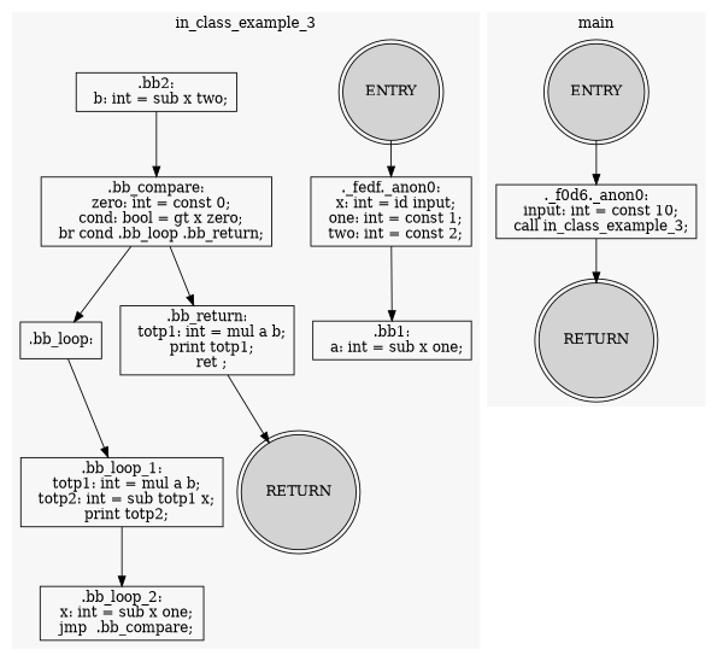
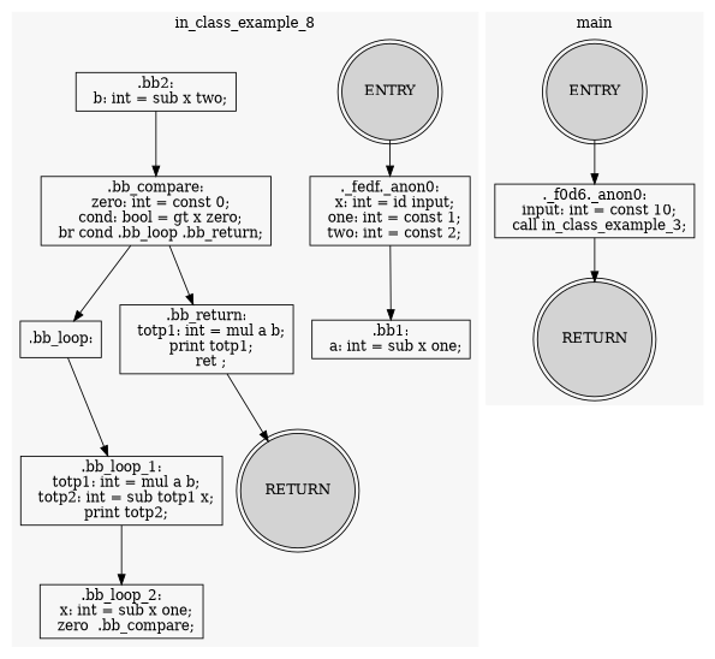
  digraph {
    node [shape=box]
    n1 [fillcolor=lightgray label=ENTRY shape=doublecircle style=filled]
    n2 [label="._fedf._anon0:\n  x: int = id input;\n  one: int = const 1;\n  two: int = const 2;"]
    n3 [label=".bb1:\n  a: int = sub x one;"]
    n4 [label=".bb2:\n  b: int = sub x two;"]
    n5 [label=".bb_compare:\n  zero: int = const 0;\n  cond: bool = gt x zero;\n  br cond .bb_loop .bb_return;"]
    n6 [label=".bb_loop:"]
    n7 [label=".bb_return:\n  totp1: int = mul a b;\n  print totp1;\n  ret ;"]
    n8 [label=".bb_loop_1:\n  totp1: int = mul a b;\n  totp2: int = sub totp1 x;\n  print totp2;"]
-   n9 [label=".bb_loop_2:\n  x: int = sub x one;\n  jmp  .bb_compare;"]
+   n9 [label=".bb_loop_2:\n  x: int = sub x one;\n  zero  .bb_compare;"]
    n10 [fillcolor=lightgray label=RETURN shape=doublecircle style=filled]
    n11 [fillcolor=lightgray label=ENTRY shape=doublecircle style=filled]
    n12 [label="._f0d6._anon0:\n  input: int = const 10;\n  call in_class_example_3;"]
    n13 [fillcolor=lightgray label=RETURN shape=doublecircle style=filled]
    subgraph cluster_1 {
      color="#f7f7f7"
-     label=in_class_example_3
+     label=in_class_example_8
      rankdir=TB
      style=filled
      n1
      n2
      n3
      n4
      n5
      n6
      n7
      n8
      n9
      n10
    }
    subgraph cluster_2 {
      color="#f7f7f7"
      label=main
      rankdir=TB
      style=filled
      n11
      n12
      n13
    }
    n1 -> n2
    n2 -> n3
    n4 -> n5
    n5 -> n6
    n5 -> n7
    n6 -> n8
    n7 -> n10
    n8 -> n9
    n11 -> n12
    n12 -> n13
  }
